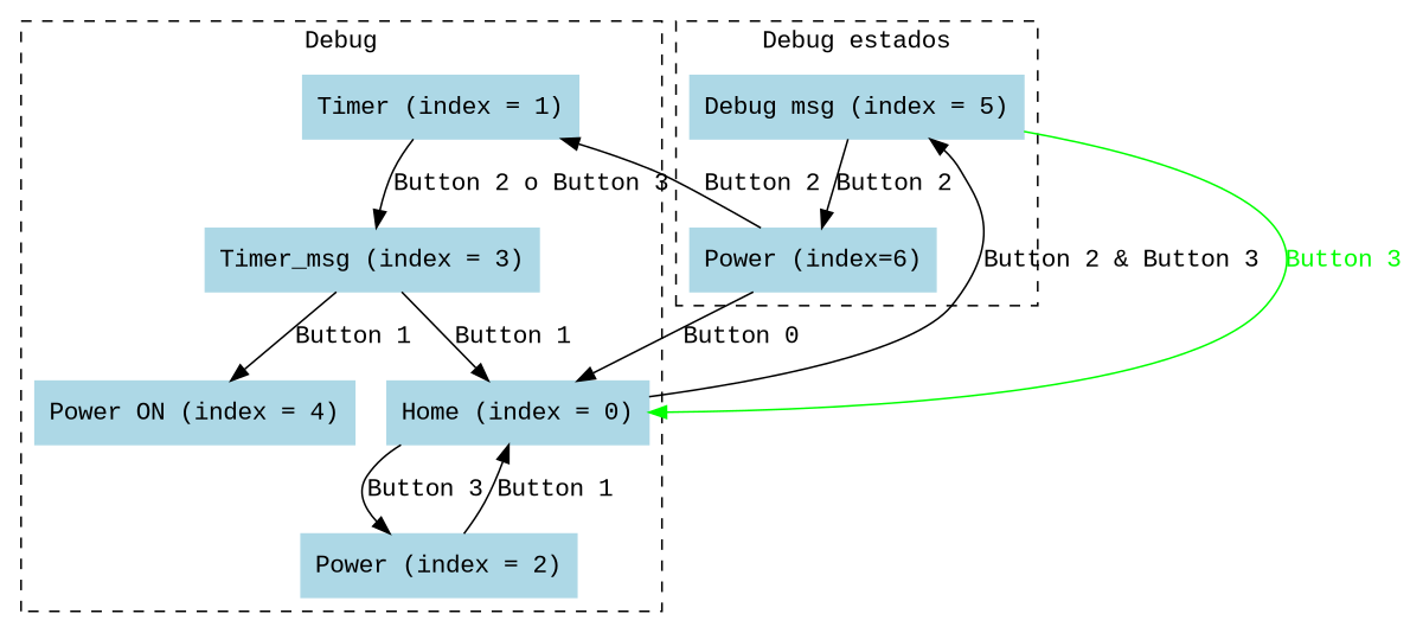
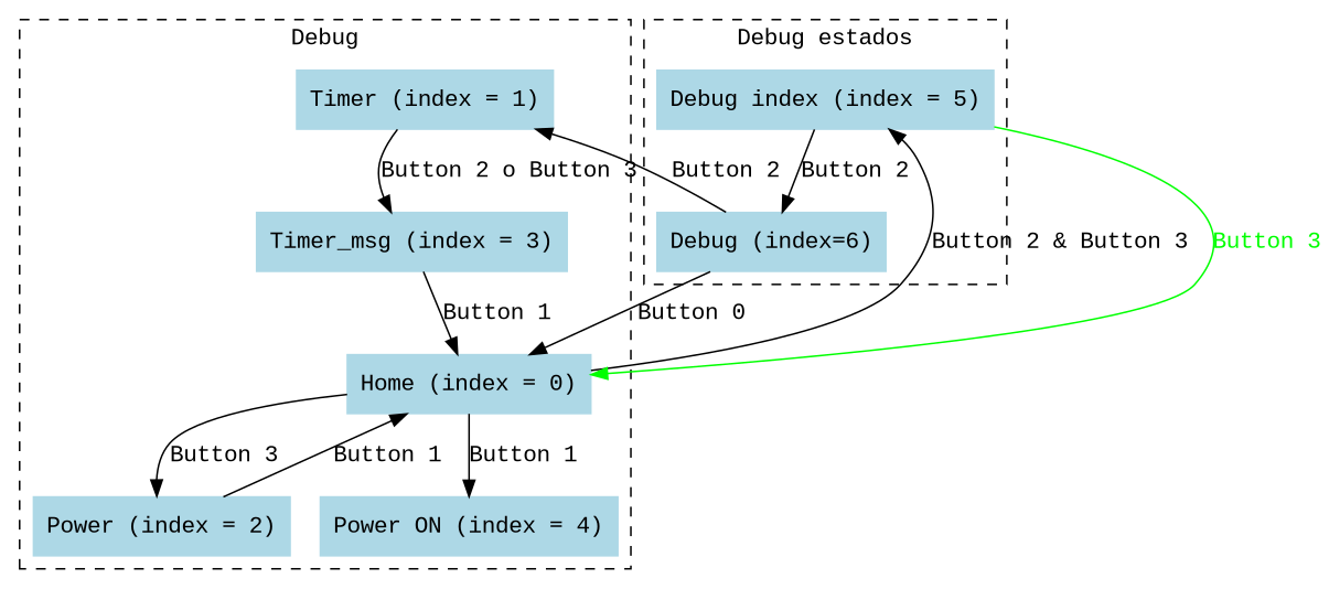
  digraph {
    fontname="Liberation Mono"
    node [color=lightblue fontcolor=black fontname="Liberation Mono" shape=rectangle style=filled]
    edge [fontname="Liberation Mono"]
    n1 [label="Home (index = 0)"]
    n2 [label="Timer (index = 1)"]
    n3 [label="Power (index = 2)"]
    n4 [label="Timer_msg (index = 3)"]
    n5 [label="Power ON (index = 4)"]
-   n6 [label="Power (index=6)"]
-   n7 [label="Debug msg (index = 5)"]
+   n6 [label="Debug (index=6)"]
+   n7 [label="Debug index (index = 5)"]
    subgraph cluster_1 {
      label=Debug
      style=dashed
      n1
      n2
      n3
      n4
      n5
    }
    subgraph cluster_2 {
      label="Debug estados"
      style=dashed
      n6
      n7
    }
    n1 -> n3 [label="Button 3"]
-   n4 -> n5 [label="Button 1"]
+   n1 -> n5 [label="Button 1"]
    n1 -> n7 [label="Button 2 & Button 3"]
    n2 -> n4 [label="Button 2 o Button 3"]
    n3 -> n1 [label="Button 1"]
    n4 -> n1 [label="Button 1"]
    n6 -> n1 [label="Button 0"]
    n6 -> n2 [label="Button 2"]
    n7 -> n1 [color=green fontcolor=green label="Button 3"]
    n7 -> n6 [label="Button 2"]
  }
